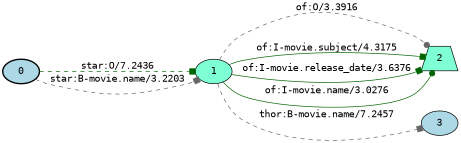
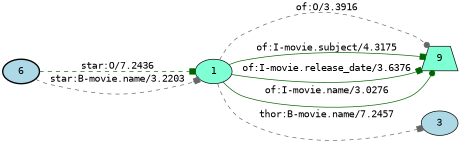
  digraph {
    fontname="DejaVu Sans Mono"
    nodesep=0.25
    rankdir=LR
    ranksep=0.4
    node [fillcolor=lightblue fontname="DejaVu Sans Mono" fontsize=14 shape=ellipse style="solid,filled"]
    edge [arrowhead=box color=darkgreen fontname="DejaVu Sans Mono" fontsize=14 style=dashed]
-   n1 [label=0 style="bold,filled"]
+   n1 [label=6 style="bold,filled"]
    n2 [fillcolor=aquamarine label=1]
-   n3 [fillcolor=aquamarine label=2 shape=trapezium]
+   n3 [fillcolor=aquamarine label=9 shape=trapezium]
    n4 [label=3]
    n1 -> n2 [label="star:O/7.2436"]
    n1 -> n2 [color=gray40 label="star:B-movie.name/3.2203"]
    n2 -> n3 [arrowhead=dot color=gray40 label="of:O/3.3916"]
    n2 -> n3 [label="of:I-movie.subject/4.3175" style=solid]
    n2 -> n3 [label="of:I-movie.release_date/3.6376" style=solid]
    n2 -> n3 [arrowhead=dot label="of:I-movie.name/3.0276" style=solid]
    n2 -> n4 [color=gray40 label="thor:B-movie.name/7.2457"]
  }
